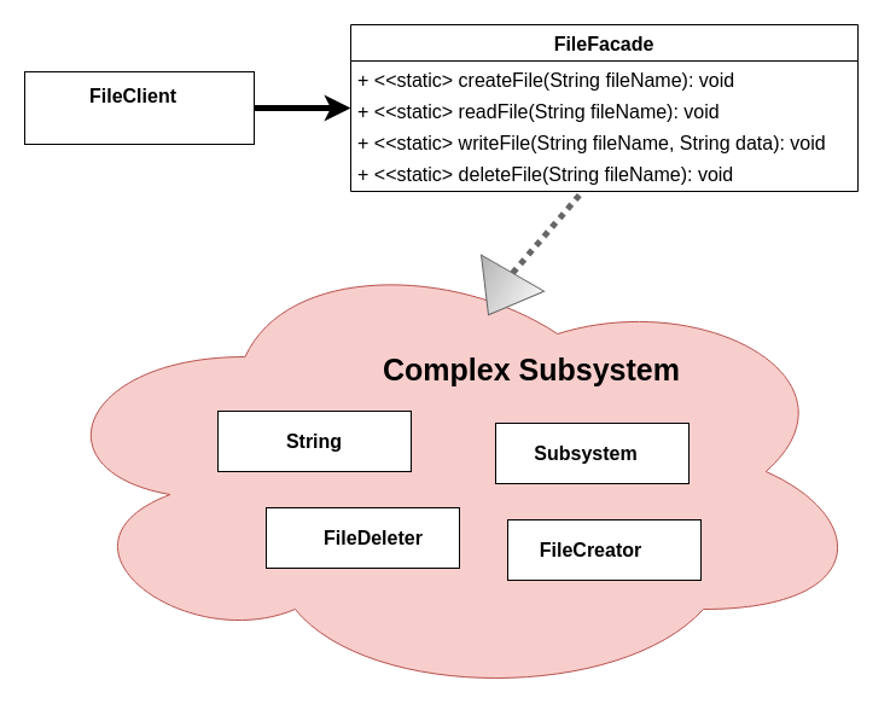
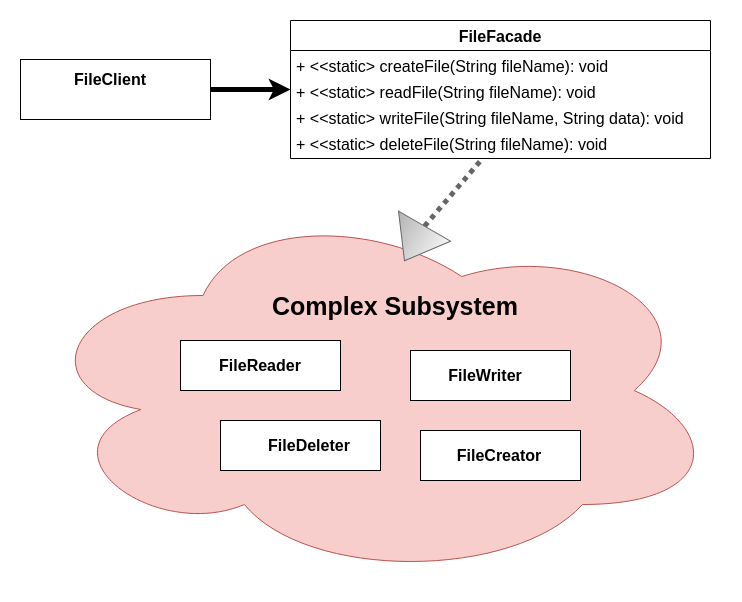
  <mxCell id="0" />
  <mxCell id="1" parent="0" />
  <mxCell id="2" value="FileFacade" style="swimlane;fontStyle=1;align=center;verticalAlign=top;childLayout=stackLayout;horizontal=1;startSize=30;horizontalStack=0;resizeParent=1;resizeLast=0;collapsible=1;marginBottom=0;rounded=0;shadow=0;strokeWidth=1;fontSize=16;" parent="1" vertex="1"><mxGeometry x="290" y="20" width="420" height="138" as="geometry"><mxRectangle x="230" y="140" width="160" height="26" as="alternateBounds" /></mxGeometry></mxCell>
  <mxCell id="3" value="+ &lt;&lt;static&gt; createFile(String fileName): void" style="text;align=left;verticalAlign=top;spacingLeft=4;spacingRight=4;overflow=hidden;rotatable=0;points=[[0,0.5],[1,0.5]];portConstraint=eastwest;fontSize=16;" parent="2" vertex="1"><mxGeometry y="30" width="420" height="26" as="geometry" /></mxCell>
  <mxCell id="4" value="+ &lt;&lt;static&gt; readFile(String fileName): void" style="text;align=left;verticalAlign=top;spacingLeft=4;spacingRight=4;overflow=hidden;rotatable=0;points=[[0,0.5],[1,0.5]];portConstraint=eastwest;fontSize=16;" vertex="1" parent="2"><mxGeometry y="56" width="420" height="26" as="geometry" /></mxCell>
  <mxCell id="5" value="+ &lt;&lt;static&gt; writeFile(String fileName, String data): void" style="text;align=left;verticalAlign=top;spacingLeft=4;spacingRight=4;overflow=hidden;rotatable=0;points=[[0,0.5],[1,0.5]];portConstraint=eastwest;fontSize=16;" vertex="1" parent="2"><mxGeometry y="82" width="420" height="26" as="geometry" /></mxCell>
  <mxCell id="6" value="+ &lt;&lt;static&gt; deleteFile(String fileName): void" style="text;align=left;verticalAlign=top;spacingLeft=4;spacingRight=4;overflow=hidden;rotatable=0;points=[[0,0.5],[1,0.5]];portConstraint=eastwest;fontSize=16;" vertex="1" parent="2"><mxGeometry y="108" width="420" height="26" as="geometry" /></mxCell>
  <mxCell id="7" value="" style="rounded=0;whiteSpace=wrap;html=1;" vertex="1" parent="1"><mxGeometry x="20" y="59" width="190" height="60" as="geometry" /></mxCell>
  <mxCell id="8" value="&lt;font style=&quot;font-size: 16px;&quot;&gt;&lt;b&gt;FileClient&lt;/b&gt;&lt;/font&gt;" style="text;strokeColor=none;align=center;fillColor=none;html=1;verticalAlign=middle;whiteSpace=wrap;rounded=0;" vertex="1" parent="1"><mxGeometry x="45" y="64" width="130" height="30" as="geometry" /></mxCell>
  <mxCell id="9" value="" style="endArrow=classic;html=1;rounded=0;exitX=1;exitY=0.5;exitDx=0;exitDy=0;entryX=0;entryY=0.5;entryDx=0;entryDy=0;strokeWidth=5;" edge="1" parent="1" source="7" target="4"><mxGeometry width="50" height="50" relative="1" as="geometry"><mxPoint x="220" y="124" as="sourcePoint" /><mxPoint x="270" y="74" as="targetPoint" /></mxGeometry></mxCell>
  <mxCell id="10" value="" style="ellipse;shape=cloud;whiteSpace=wrap;html=1;fillColor=#f8cecc;strokeColor=#b85450;" vertex="1" parent="1"><mxGeometry x="30" y="200" width="690" height="380" as="geometry" /></mxCell>
  <mxCell id="11" value="" style="rounded=0;whiteSpace=wrap;html=1;" vertex="1" parent="1"><mxGeometry x="180" y="340" width="160" height="50" as="geometry" /></mxCell>
  <mxCell id="12" value="" style="rounded=0;whiteSpace=wrap;html=1;" vertex="1" parent="1"><mxGeometry x="410" y="350" width="160" height="50" as="geometry" /></mxCell>
  <mxCell id="13" value="" style="rounded=0;whiteSpace=wrap;html=1;" vertex="1" parent="1"><mxGeometry x="220" y="420" width="160" height="50" as="geometry" /></mxCell>
  <mxCell id="14" value="" style="rounded=0;whiteSpace=wrap;html=1;" vertex="1" parent="1"><mxGeometry x="420" y="430" width="160" height="50" as="geometry" /></mxCell>
- <mxCell id="15" value="&lt;font style=&quot;font-size: 25px;&quot;&gt;&lt;b&gt;Complex Subsystem&lt;/b&gt;&lt;/font&gt;" style="text;strokeColor=none;align=center;fillColor=none;html=1;verticalAlign=middle;whiteSpace=wrap;rounded=0;" vertex="1" parent="1"><mxGeometry x="295" y="280" width="290" height="50" as="geometry" /></mxCell>
- <mxCell id="16" value="&lt;font style=&quot;font-size: 16px;&quot;&gt;&lt;b&gt;String&lt;/b&gt;&lt;/font&gt;" style="text;strokeColor=none;align=center;fillColor=none;html=1;verticalAlign=middle;whiteSpace=wrap;rounded=0;" vertex="1" parent="1"><mxGeometry x="195" y="350" width="130" height="30" as="geometry" /></mxCell>
- <mxCell id="17" value="&lt;font style=&quot;font-size: 16px;&quot;&gt;&lt;b&gt;Subsystem&lt;/b&gt;&lt;/font&gt;" style="text;strokeColor=none;align=center;fillColor=none;html=1;verticalAlign=middle;whiteSpace=wrap;rounded=0;" vertex="1" parent="1"><mxGeometry x="420" y="360" width="130" height="30" as="geometry" /></mxCell>
+ <mxCell id="15" value="&lt;font style=&quot;font-size: 25px;&quot;&gt;&lt;b&gt;Complex Subsystem&lt;/b&gt;&lt;/font&gt;" style="text;strokeColor=none;align=center;fillColor=none;html=1;verticalAlign=middle;whiteSpace=wrap;rounded=0;" vertex="1" parent="1"><mxGeometry x="250" y="280" width="290" height="50" as="geometry" /></mxCell>
+ <mxCell id="16" value="&lt;font style=&quot;font-size: 16px;&quot;&gt;&lt;b&gt;FileReader&lt;/b&gt;&lt;/font&gt;" style="text;strokeColor=none;align=center;fillColor=none;html=1;verticalAlign=middle;whiteSpace=wrap;rounded=0;" vertex="1" parent="1"><mxGeometry x="195" y="350" width="130" height="30" as="geometry" /></mxCell>
+ <mxCell id="17" value="&lt;font style=&quot;font-size: 16px;&quot;&gt;&lt;b&gt;FileWriter&lt;/b&gt;&lt;/font&gt;" style="text;strokeColor=none;align=center;fillColor=none;html=1;verticalAlign=middle;whiteSpace=wrap;rounded=0;" vertex="1" parent="1"><mxGeometry x="420" y="360" width="130" height="30" as="geometry" /></mxCell>
  <mxCell id="18" value="&lt;font style=&quot;font-size: 16px;&quot;&gt;&lt;b&gt;FileDeleter&lt;/b&gt;&lt;/font&gt;" style="text;strokeColor=none;align=center;fillColor=none;html=1;verticalAlign=middle;whiteSpace=wrap;rounded=0;" vertex="1" parent="1"><mxGeometry x="244" y="430" width="130" height="30" as="geometry" /></mxCell>
- <mxCell id="19" value="&lt;font style=&quot;font-size: 16px;&quot;&gt;&lt;b&gt;FileCreator&lt;/b&gt;&lt;/font&gt;" style="text;strokeColor=none;align=center;fillColor=none;html=1;verticalAlign=middle;whiteSpace=wrap;rounded=0;" vertex="1" parent="1"><mxGeometry x="424" y="440" width="130" height="30" as="geometry" /></mxCell>
+ <mxCell id="19" value="&lt;font style=&quot;font-size: 16px;&quot;&gt;&lt;b&gt;FileCreator&lt;/b&gt;&lt;/font&gt;" style="text;strokeColor=none;align=center;fillColor=none;html=1;verticalAlign=middle;whiteSpace=wrap;rounded=0;" vertex="1" parent="1"><mxGeometry x="434" y="440" width="130" height="30" as="geometry" /></mxCell>
  <mxCell id="20" value="" style="endArrow=none;html=1;rounded=0;exitX=0;exitY=0.5;exitDx=0;exitDy=0;strokeWidth=5;fillColor=#f5f5f5;gradientColor=#b3b3b3;strokeColor=#666666;entryX=0.457;entryY=1.154;entryDx=0;entryDy=0;entryPerimeter=0;dashed=1;dashPattern=1 1;" edge="1" parent="1" source="22" target="6"><mxGeometry width="50" height="50" relative="1" as="geometry"><mxPoint x="290" y="220" as="sourcePoint" /><mxPoint x="490" y="150" as="targetPoint" /></mxGeometry></mxCell>
  <mxCell id="21" value="" style="endArrow=none;dashed=1;html=1;rounded=0;exitX=0.551;exitY=0.124;exitDx=0;exitDy=0;exitPerimeter=0;strokeWidth=5;fillColor=#f5f5f5;gradientColor=#b3b3b3;strokeColor=#666666;" edge="1" parent="1" source="10" target="22"><mxGeometry width="50" height="50" relative="1" as="geometry"><mxPoint x="410" y="247" as="sourcePoint" /><mxPoint x="480" y="160" as="targetPoint" /></mxGeometry></mxCell>
  <mxCell id="22" value="" style="triangle;whiteSpace=wrap;html=1;rotation=120;fillColor=#f5f5f5;gradientColor=#b3b3b3;strokeColor=#666666;" vertex="1" parent="1"><mxGeometry x="394" y="213" width="40" height="60" as="geometry" /></mxCell>
